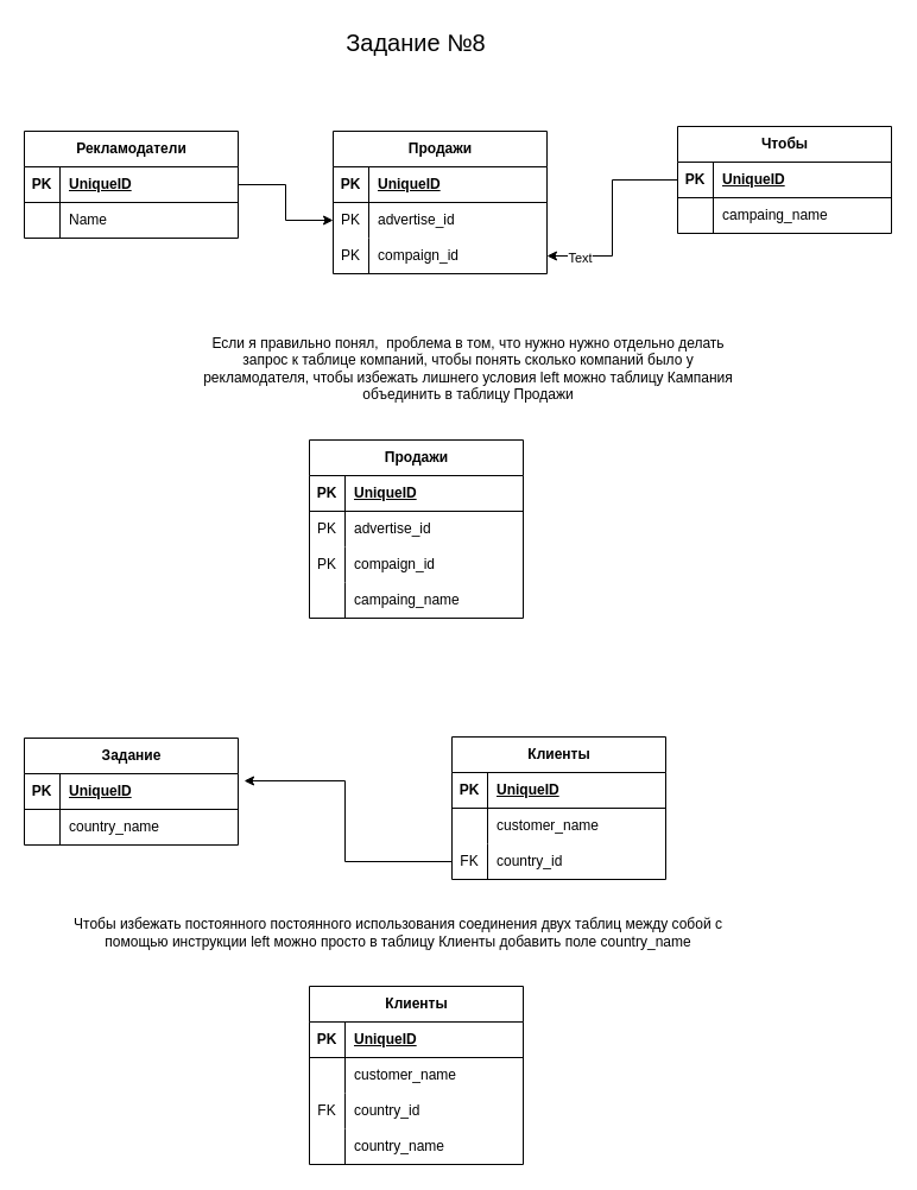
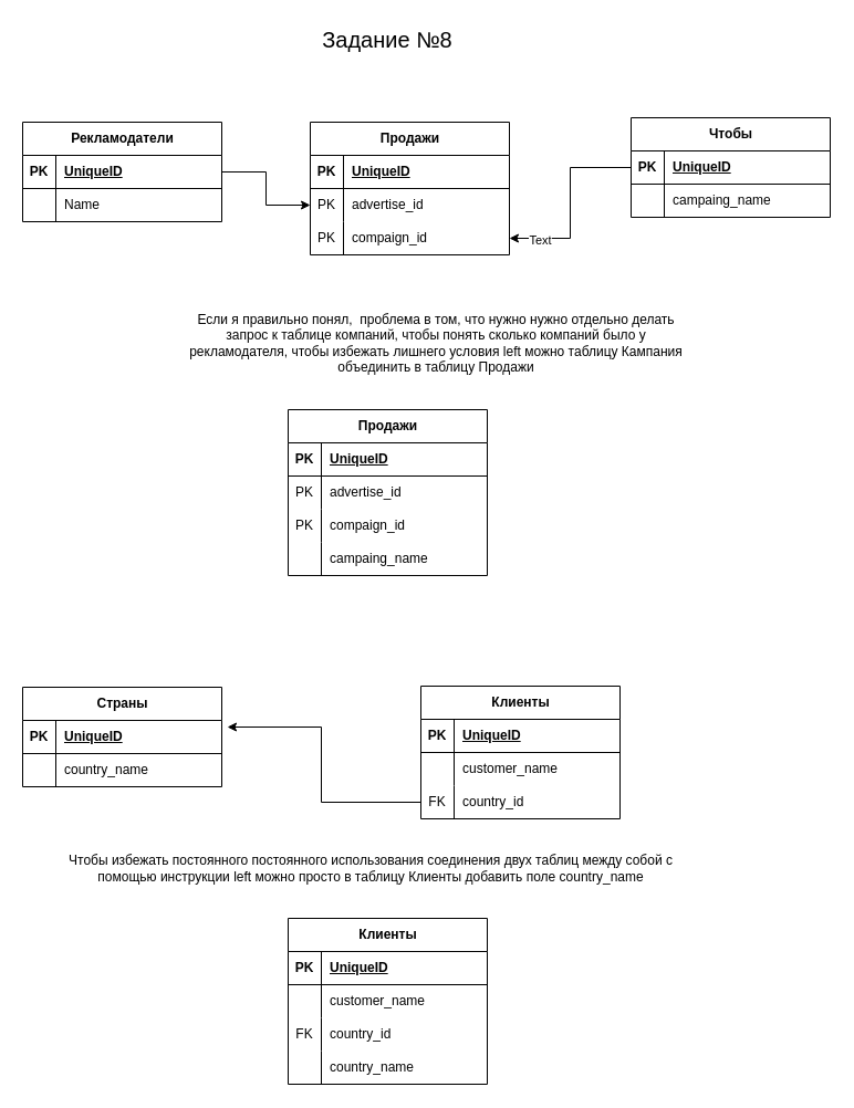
  <mxCell id="0" />
  <mxCell id="1" parent="0" />
  <mxCell id="2" value="Рекламодатели" style="shape=table;startSize=30;container=1;collapsible=1;childLayout=tableLayout;fixedRows=1;rowLines=0;fontStyle=1;align=center;resizeLast=1;html=1;" vertex="1" parent="1"><mxGeometry x="20" y="110" width="180" height="90" as="geometry" /></mxCell>
  <mxCell id="3" value="" style="shape=tableRow;horizontal=0;startSize=0;swimlaneHead=0;swimlaneBody=0;fillColor=none;collapsible=0;dropTarget=0;points=[[0,0.5],[1,0.5]];portConstraint=eastwest;top=0;left=0;right=0;bottom=1;" vertex="1" parent="2"><mxGeometry y="30" width="180" height="30" as="geometry" /></mxCell>
  <mxCell id="4" value="PK" style="shape=partialRectangle;connectable=0;fillColor=none;top=0;left=0;bottom=0;right=0;fontStyle=1;overflow=hidden;whiteSpace=wrap;html=1;" vertex="1" parent="3"><mxGeometry width="30" height="30" as="geometry"><mxRectangle width="30" height="30" as="alternateBounds" /></mxGeometry></mxCell>
  <mxCell id="5" value="UniqueID" style="shape=partialRectangle;connectable=0;fillColor=none;top=0;left=0;bottom=0;right=0;align=left;spacingLeft=6;fontStyle=5;overflow=hidden;whiteSpace=wrap;html=1;" vertex="1" parent="3"><mxGeometry x="30" width="150" height="30" as="geometry"><mxRectangle width="150" height="30" as="alternateBounds" /></mxGeometry></mxCell>
  <mxCell id="6" value="" style="shape=tableRow;horizontal=0;startSize=0;swimlaneHead=0;swimlaneBody=0;fillColor=none;collapsible=0;dropTarget=0;points=[[0,0.5],[1,0.5]];portConstraint=eastwest;top=0;left=0;right=0;bottom=0;" vertex="1" parent="2"><mxGeometry y="60" width="180" height="30" as="geometry" /></mxCell>
  <mxCell id="7" value="" style="shape=partialRectangle;connectable=0;fillColor=none;top=0;left=0;bottom=0;right=0;editable=1;overflow=hidden;whiteSpace=wrap;html=1;" vertex="1" parent="6"><mxGeometry width="30" height="30" as="geometry"><mxRectangle width="30" height="30" as="alternateBounds" /></mxGeometry></mxCell>
  <mxCell id="8" value="Name" style="shape=partialRectangle;connectable=0;fillColor=none;top=0;left=0;bottom=0;right=0;align=left;spacingLeft=6;overflow=hidden;whiteSpace=wrap;html=1;" vertex="1" parent="6"><mxGeometry x="30" width="150" height="30" as="geometry"><mxRectangle width="150" height="30" as="alternateBounds" /></mxGeometry></mxCell>
  <mxCell id="9" value="&lt;font style=&quot;font-size: 20px;&quot;&gt;Задание №8&lt;/font&gt;" style="text;html=1;strokeColor=none;fillColor=none;align=center;verticalAlign=middle;whiteSpace=wrap;rounded=0;" vertex="1" parent="1"><mxGeometry x="140" y="20" width="420" height="30" as="geometry" /></mxCell>
  <mxCell id="10" value="Продажи" style="shape=table;startSize=30;container=1;collapsible=1;childLayout=tableLayout;fixedRows=1;rowLines=0;fontStyle=1;align=center;resizeLast=1;html=1;" vertex="1" parent="1"><mxGeometry x="280" y="110" width="180" height="120" as="geometry" /></mxCell>
  <mxCell id="11" value="" style="shape=tableRow;horizontal=0;startSize=0;swimlaneHead=0;swimlaneBody=0;fillColor=none;collapsible=0;dropTarget=0;points=[[0,0.5],[1,0.5]];portConstraint=eastwest;top=0;left=0;right=0;bottom=1;" vertex="1" parent="10"><mxGeometry y="30" width="180" height="30" as="geometry" /></mxCell>
  <mxCell id="12" value="PK" style="shape=partialRectangle;connectable=0;fillColor=none;top=0;left=0;bottom=0;right=0;fontStyle=1;overflow=hidden;whiteSpace=wrap;html=1;" vertex="1" parent="11"><mxGeometry width="30" height="30" as="geometry"><mxRectangle width="30" height="30" as="alternateBounds" /></mxGeometry></mxCell>
  <mxCell id="13" value="UniqueID" style="shape=partialRectangle;connectable=0;fillColor=none;top=0;left=0;bottom=0;right=0;align=left;spacingLeft=6;fontStyle=5;overflow=hidden;whiteSpace=wrap;html=1;" vertex="1" parent="11"><mxGeometry x="30" width="150" height="30" as="geometry"><mxRectangle width="150" height="30" as="alternateBounds" /></mxGeometry></mxCell>
  <mxCell id="14" value="" style="shape=tableRow;horizontal=0;startSize=0;swimlaneHead=0;swimlaneBody=0;fillColor=none;collapsible=0;dropTarget=0;points=[[0,0.5],[1,0.5]];portConstraint=eastwest;top=0;left=0;right=0;bottom=0;" vertex="1" parent="10"><mxGeometry y="60" width="180" height="30" as="geometry" /></mxCell>
  <mxCell id="15" value="PK" style="shape=partialRectangle;connectable=0;fillColor=none;top=0;left=0;bottom=0;right=0;editable=1;overflow=hidden;whiteSpace=wrap;html=1;" vertex="1" parent="14"><mxGeometry width="30" height="30" as="geometry"><mxRectangle width="30" height="30" as="alternateBounds" /></mxGeometry></mxCell>
  <mxCell id="16" value="advertise_id" style="shape=partialRectangle;connectable=0;fillColor=none;top=0;left=0;bottom=0;right=0;align=left;spacingLeft=6;overflow=hidden;whiteSpace=wrap;html=1;" vertex="1" parent="14"><mxGeometry x="30" width="150" height="30" as="geometry"><mxRectangle width="150" height="30" as="alternateBounds" /></mxGeometry></mxCell>
  <mxCell id="17" value="" style="shape=tableRow;horizontal=0;startSize=0;swimlaneHead=0;swimlaneBody=0;fillColor=none;collapsible=0;dropTarget=0;points=[[0,0.5],[1,0.5]];portConstraint=eastwest;top=0;left=0;right=0;bottom=0;" vertex="1" parent="10"><mxGeometry y="90" width="180" height="30" as="geometry" /></mxCell>
  <mxCell id="18" value="PK" style="shape=partialRectangle;connectable=0;fillColor=none;top=0;left=0;bottom=0;right=0;editable=1;overflow=hidden;whiteSpace=wrap;html=1;" vertex="1" parent="17"><mxGeometry width="30" height="30" as="geometry"><mxRectangle width="30" height="30" as="alternateBounds" /></mxGeometry></mxCell>
  <mxCell id="19" value="compaign_id" style="shape=partialRectangle;connectable=0;fillColor=none;top=0;left=0;bottom=0;right=0;align=left;spacingLeft=6;overflow=hidden;whiteSpace=wrap;html=1;" vertex="1" parent="17"><mxGeometry x="30" width="150" height="30" as="geometry"><mxRectangle width="150" height="30" as="alternateBounds" /></mxGeometry></mxCell>
  <mxCell id="20" value="Чтобы" style="shape=table;startSize=30;container=1;collapsible=1;childLayout=tableLayout;fixedRows=1;rowLines=0;fontStyle=1;align=center;resizeLast=1;html=1;" vertex="1" parent="1"><mxGeometry x="570" y="106" width="180" height="90" as="geometry" /></mxCell>
  <mxCell id="21" value="" style="shape=tableRow;horizontal=0;startSize=0;swimlaneHead=0;swimlaneBody=0;fillColor=none;collapsible=0;dropTarget=0;points=[[0,0.5],[1,0.5]];portConstraint=eastwest;top=0;left=0;right=0;bottom=1;" vertex="1" parent="20"><mxGeometry y="30" width="180" height="30" as="geometry" /></mxCell>
  <mxCell id="22" value="PK" style="shape=partialRectangle;connectable=0;fillColor=none;top=0;left=0;bottom=0;right=0;fontStyle=1;overflow=hidden;whiteSpace=wrap;html=1;" vertex="1" parent="21"><mxGeometry width="30" height="30" as="geometry"><mxRectangle width="30" height="30" as="alternateBounds" /></mxGeometry></mxCell>
  <mxCell id="23" value="UniqueID" style="shape=partialRectangle;connectable=0;fillColor=none;top=0;left=0;bottom=0;right=0;align=left;spacingLeft=6;fontStyle=5;overflow=hidden;whiteSpace=wrap;html=1;" vertex="1" parent="21"><mxGeometry x="30" width="150" height="30" as="geometry"><mxRectangle width="150" height="30" as="alternateBounds" /></mxGeometry></mxCell>
  <mxCell id="24" value="" style="shape=tableRow;horizontal=0;startSize=0;swimlaneHead=0;swimlaneBody=0;fillColor=none;collapsible=0;dropTarget=0;points=[[0,0.5],[1,0.5]];portConstraint=eastwest;top=0;left=0;right=0;bottom=0;" vertex="1" parent="20"><mxGeometry y="60" width="180" height="30" as="geometry" /></mxCell>
  <mxCell id="25" value="" style="shape=partialRectangle;connectable=0;fillColor=none;top=0;left=0;bottom=0;right=0;editable=1;overflow=hidden;whiteSpace=wrap;html=1;" vertex="1" parent="24"><mxGeometry width="30" height="30" as="geometry"><mxRectangle width="30" height="30" as="alternateBounds" /></mxGeometry></mxCell>
  <mxCell id="26" value="campaing_name" style="shape=partialRectangle;connectable=0;fillColor=none;top=0;left=0;bottom=0;right=0;align=left;spacingLeft=6;overflow=hidden;whiteSpace=wrap;html=1;" vertex="1" parent="24"><mxGeometry x="30" width="150" height="30" as="geometry"><mxRectangle width="150" height="30" as="alternateBounds" /></mxGeometry></mxCell>
  <mxCell id="27" style="edgeStyle=orthogonalEdgeStyle;rounded=0;orthogonalLoop=1;jettySize=auto;html=1;entryX=0;entryY=0.5;entryDx=0;entryDy=0;" edge="1" parent="1" source="3" target="14"><mxGeometry relative="1" as="geometry" /></mxCell>
  <mxCell id="28" style="edgeStyle=orthogonalEdgeStyle;rounded=0;orthogonalLoop=1;jettySize=auto;html=1;" edge="1" parent="1" source="21" target="17"><mxGeometry relative="1" as="geometry" /></mxCell>
  <mxCell id="29" value="Text" style="edgeLabel;html=1;align=center;verticalAlign=middle;resizable=0;points=[];" vertex="1" connectable="0" parent="28"><mxGeometry x="0.69" y="1" relative="1" as="geometry"><mxPoint as="offset" /></mxGeometry></mxCell>
  <mxCell id="30" value="Если я правильно понял,&amp;nbsp; проблема в том, что нужно нужно отдельно делать запрос к таблице компаний, чтобы понять сколько компаний было у рекламодателя, чтобы избежать лишнего условия left можно таблицу Кампания объединить в таблицу Продажи" style="text;html=1;strokeColor=none;fillColor=none;align=center;verticalAlign=middle;whiteSpace=wrap;rounded=0;" vertex="1" parent="1"><mxGeometry x="169" y="290" width="450" height="40" as="geometry" /></mxCell>
  <mxCell id="31" value="Продажи" style="shape=table;startSize=30;container=1;collapsible=1;childLayout=tableLayout;fixedRows=1;rowLines=0;fontStyle=1;align=center;resizeLast=1;html=1;" vertex="1" parent="1"><mxGeometry x="260" y="370" width="180" height="150" as="geometry" /></mxCell>
  <mxCell id="32" value="" style="shape=tableRow;horizontal=0;startSize=0;swimlaneHead=0;swimlaneBody=0;fillColor=none;collapsible=0;dropTarget=0;points=[[0,0.5],[1,0.5]];portConstraint=eastwest;top=0;left=0;right=0;bottom=1;" vertex="1" parent="31"><mxGeometry y="30" width="180" height="30" as="geometry" /></mxCell>
  <mxCell id="33" value="PK" style="shape=partialRectangle;connectable=0;fillColor=none;top=0;left=0;bottom=0;right=0;fontStyle=1;overflow=hidden;whiteSpace=wrap;html=1;" vertex="1" parent="32"><mxGeometry width="30" height="30" as="geometry"><mxRectangle width="30" height="30" as="alternateBounds" /></mxGeometry></mxCell>
  <mxCell id="34" value="UniqueID" style="shape=partialRectangle;connectable=0;fillColor=none;top=0;left=0;bottom=0;right=0;align=left;spacingLeft=6;fontStyle=5;overflow=hidden;whiteSpace=wrap;html=1;" vertex="1" parent="32"><mxGeometry x="30" width="150" height="30" as="geometry"><mxRectangle width="150" height="30" as="alternateBounds" /></mxGeometry></mxCell>
  <mxCell id="35" value="" style="shape=tableRow;horizontal=0;startSize=0;swimlaneHead=0;swimlaneBody=0;fillColor=none;collapsible=0;dropTarget=0;points=[[0,0.5],[1,0.5]];portConstraint=eastwest;top=0;left=0;right=0;bottom=0;" vertex="1" parent="31"><mxGeometry y="60" width="180" height="30" as="geometry" /></mxCell>
  <mxCell id="36" value="PK" style="shape=partialRectangle;connectable=0;fillColor=none;top=0;left=0;bottom=0;right=0;editable=1;overflow=hidden;whiteSpace=wrap;html=1;" vertex="1" parent="35"><mxGeometry width="30" height="30" as="geometry"><mxRectangle width="30" height="30" as="alternateBounds" /></mxGeometry></mxCell>
  <mxCell id="37" value="advertise_id" style="shape=partialRectangle;connectable=0;fillColor=none;top=0;left=0;bottom=0;right=0;align=left;spacingLeft=6;overflow=hidden;whiteSpace=wrap;html=1;" vertex="1" parent="35"><mxGeometry x="30" width="150" height="30" as="geometry"><mxRectangle width="150" height="30" as="alternateBounds" /></mxGeometry></mxCell>
  <mxCell id="38" value="" style="shape=tableRow;horizontal=0;startSize=0;swimlaneHead=0;swimlaneBody=0;fillColor=none;collapsible=0;dropTarget=0;points=[[0,0.5],[1,0.5]];portConstraint=eastwest;top=0;left=0;right=0;bottom=0;" vertex="1" parent="31"><mxGeometry y="90" width="180" height="30" as="geometry" /></mxCell>
  <mxCell id="39" value="PK" style="shape=partialRectangle;connectable=0;fillColor=none;top=0;left=0;bottom=0;right=0;editable=1;overflow=hidden;whiteSpace=wrap;html=1;" vertex="1" parent="38"><mxGeometry width="30" height="30" as="geometry"><mxRectangle width="30" height="30" as="alternateBounds" /></mxGeometry></mxCell>
  <mxCell id="40" value="compaign_id" style="shape=partialRectangle;connectable=0;fillColor=none;top=0;left=0;bottom=0;right=0;align=left;spacingLeft=6;overflow=hidden;whiteSpace=wrap;html=1;" vertex="1" parent="38"><mxGeometry x="30" width="150" height="30" as="geometry"><mxRectangle width="150" height="30" as="alternateBounds" /></mxGeometry></mxCell>
  <mxCell id="41" value="" style="shape=tableRow;horizontal=0;startSize=0;swimlaneHead=0;swimlaneBody=0;fillColor=none;collapsible=0;dropTarget=0;points=[[0,0.5],[1,0.5]];portConstraint=eastwest;top=0;left=0;right=0;bottom=0;" vertex="1" parent="31"><mxGeometry y="120" width="180" height="30" as="geometry" /></mxCell>
  <mxCell id="42" value="" style="shape=partialRectangle;connectable=0;fillColor=none;top=0;left=0;bottom=0;right=0;editable=1;overflow=hidden;whiteSpace=wrap;html=1;" vertex="1" parent="41"><mxGeometry width="30" height="30" as="geometry"><mxRectangle width="30" height="30" as="alternateBounds" /></mxGeometry></mxCell>
  <mxCell id="43" value="campaing_name" style="shape=partialRectangle;connectable=0;fillColor=none;top=0;left=0;bottom=0;right=0;align=left;spacingLeft=6;overflow=hidden;whiteSpace=wrap;html=1;" vertex="1" parent="41"><mxGeometry x="30" width="150" height="30" as="geometry"><mxRectangle width="150" height="30" as="alternateBounds" /></mxGeometry></mxCell>
- <mxCell id="44" value="Задание" style="shape=table;startSize=30;container=1;collapsible=1;childLayout=tableLayout;fixedRows=1;rowLines=0;fontStyle=1;align=center;resizeLast=1;html=1;" vertex="1" parent="1"><mxGeometry x="20" y="621" width="180" height="90" as="geometry" /></mxCell>
+ <mxCell id="44" value="Страны" style="shape=table;startSize=30;container=1;collapsible=1;childLayout=tableLayout;fixedRows=1;rowLines=0;fontStyle=1;align=center;resizeLast=1;html=1;" vertex="1" parent="1"><mxGeometry x="20" y="621" width="180" height="90" as="geometry" /></mxCell>
  <mxCell id="45" value="" style="shape=tableRow;horizontal=0;startSize=0;swimlaneHead=0;swimlaneBody=0;fillColor=none;collapsible=0;dropTarget=0;points=[[0,0.5],[1,0.5]];portConstraint=eastwest;top=0;left=0;right=0;bottom=1;" vertex="1" parent="44"><mxGeometry y="30" width="180" height="30" as="geometry" /></mxCell>
  <mxCell id="46" value="PK" style="shape=partialRectangle;connectable=0;fillColor=none;top=0;left=0;bottom=0;right=0;fontStyle=1;overflow=hidden;whiteSpace=wrap;html=1;" vertex="1" parent="45"><mxGeometry width="30" height="30" as="geometry"><mxRectangle width="30" height="30" as="alternateBounds" /></mxGeometry></mxCell>
  <mxCell id="47" value="UniqueID" style="shape=partialRectangle;connectable=0;fillColor=none;top=0;left=0;bottom=0;right=0;align=left;spacingLeft=6;fontStyle=5;overflow=hidden;whiteSpace=wrap;html=1;" vertex="1" parent="45"><mxGeometry x="30" width="150" height="30" as="geometry"><mxRectangle width="150" height="30" as="alternateBounds" /></mxGeometry></mxCell>
  <mxCell id="48" value="" style="shape=tableRow;horizontal=0;startSize=0;swimlaneHead=0;swimlaneBody=0;fillColor=none;collapsible=0;dropTarget=0;points=[[0,0.5],[1,0.5]];portConstraint=eastwest;top=0;left=0;right=0;bottom=0;" vertex="1" parent="44"><mxGeometry y="60" width="180" height="30" as="geometry" /></mxCell>
  <mxCell id="49" value="" style="shape=partialRectangle;connectable=0;fillColor=none;top=0;left=0;bottom=0;right=0;editable=1;overflow=hidden;whiteSpace=wrap;html=1;" vertex="1" parent="48"><mxGeometry width="30" height="30" as="geometry"><mxRectangle width="30" height="30" as="alternateBounds" /></mxGeometry></mxCell>
  <mxCell id="50" value="country_name" style="shape=partialRectangle;connectable=0;fillColor=none;top=0;left=0;bottom=0;right=0;align=left;spacingLeft=6;overflow=hidden;whiteSpace=wrap;html=1;" vertex="1" parent="48"><mxGeometry x="30" width="150" height="30" as="geometry"><mxRectangle width="150" height="30" as="alternateBounds" /></mxGeometry></mxCell>
  <mxCell id="51" value="Клиенты" style="shape=table;startSize=30;container=1;collapsible=1;childLayout=tableLayout;fixedRows=1;rowLines=0;fontStyle=1;align=center;resizeLast=1;html=1;" vertex="1" parent="1"><mxGeometry x="380" y="620" width="180" height="120" as="geometry" /></mxCell>
  <mxCell id="52" value="" style="shape=tableRow;horizontal=0;startSize=0;swimlaneHead=0;swimlaneBody=0;fillColor=none;collapsible=0;dropTarget=0;points=[[0,0.5],[1,0.5]];portConstraint=eastwest;top=0;left=0;right=0;bottom=1;" vertex="1" parent="51"><mxGeometry y="30" width="180" height="30" as="geometry" /></mxCell>
  <mxCell id="53" value="PK" style="shape=partialRectangle;connectable=0;fillColor=none;top=0;left=0;bottom=0;right=0;fontStyle=1;overflow=hidden;whiteSpace=wrap;html=1;" vertex="1" parent="52"><mxGeometry width="30" height="30" as="geometry"><mxRectangle width="30" height="30" as="alternateBounds" /></mxGeometry></mxCell>
  <mxCell id="54" value="UniqueID" style="shape=partialRectangle;connectable=0;fillColor=none;top=0;left=0;bottom=0;right=0;align=left;spacingLeft=6;fontStyle=5;overflow=hidden;whiteSpace=wrap;html=1;" vertex="1" parent="52"><mxGeometry x="30" width="150" height="30" as="geometry"><mxRectangle width="150" height="30" as="alternateBounds" /></mxGeometry></mxCell>
  <mxCell id="55" value="" style="shape=tableRow;horizontal=0;startSize=0;swimlaneHead=0;swimlaneBody=0;fillColor=none;collapsible=0;dropTarget=0;points=[[0,0.5],[1,0.5]];portConstraint=eastwest;top=0;left=0;right=0;bottom=0;" vertex="1" parent="51"><mxGeometry y="60" width="180" height="30" as="geometry" /></mxCell>
  <mxCell id="56" value="" style="shape=partialRectangle;connectable=0;fillColor=none;top=0;left=0;bottom=0;right=0;editable=1;overflow=hidden;whiteSpace=wrap;html=1;" vertex="1" parent="55"><mxGeometry width="30" height="30" as="geometry"><mxRectangle width="30" height="30" as="alternateBounds" /></mxGeometry></mxCell>
  <mxCell id="57" value="customer_name" style="shape=partialRectangle;connectable=0;fillColor=none;top=0;left=0;bottom=0;right=0;align=left;spacingLeft=6;overflow=hidden;whiteSpace=wrap;html=1;" vertex="1" parent="55"><mxGeometry x="30" width="150" height="30" as="geometry"><mxRectangle width="150" height="30" as="alternateBounds" /></mxGeometry></mxCell>
  <mxCell id="58" value="" style="shape=tableRow;horizontal=0;startSize=0;swimlaneHead=0;swimlaneBody=0;fillColor=none;collapsible=0;dropTarget=0;points=[[0,0.5],[1,0.5]];portConstraint=eastwest;top=0;left=0;right=0;bottom=0;" vertex="1" parent="51"><mxGeometry y="90" width="180" height="30" as="geometry" /></mxCell>
  <mxCell id="59" value="FK" style="shape=partialRectangle;connectable=0;fillColor=none;top=0;left=0;bottom=0;right=0;editable=1;overflow=hidden;whiteSpace=wrap;html=1;" vertex="1" parent="58"><mxGeometry width="30" height="30" as="geometry"><mxRectangle width="30" height="30" as="alternateBounds" /></mxGeometry></mxCell>
  <mxCell id="60" value="country_id" style="shape=partialRectangle;connectable=0;fillColor=none;top=0;left=0;bottom=0;right=0;align=left;spacingLeft=6;overflow=hidden;whiteSpace=wrap;html=1;" vertex="1" parent="58"><mxGeometry x="30" width="150" height="30" as="geometry"><mxRectangle width="150" height="30" as="alternateBounds" /></mxGeometry></mxCell>
  <mxCell id="61" style="edgeStyle=orthogonalEdgeStyle;rounded=0;orthogonalLoop=1;jettySize=auto;html=1;entryX=1.028;entryY=0.2;entryDx=0;entryDy=0;entryPerimeter=0;" edge="1" parent="1" source="58" target="45"><mxGeometry relative="1" as="geometry" /></mxCell>
  <mxCell id="62" value="Чтобы избежать постоянного постоянного использования соединения двух таблиц между собой с помощью инструкции left можно просто в таблицу Клиенты добавить поле country_name" style="text;html=1;strokeColor=none;fillColor=none;align=center;verticalAlign=middle;whiteSpace=wrap;rounded=0;" vertex="1" parent="1"><mxGeometry x="60" y="760" width="550" height="50" as="geometry" /></mxCell>
  <mxCell id="63" value="Клиенты" style="shape=table;startSize=30;container=1;collapsible=1;childLayout=tableLayout;fixedRows=1;rowLines=0;fontStyle=1;align=center;resizeLast=1;html=1;" vertex="1" parent="1"><mxGeometry x="260" y="830" width="180" height="150" as="geometry" /></mxCell>
  <mxCell id="64" value="" style="shape=tableRow;horizontal=0;startSize=0;swimlaneHead=0;swimlaneBody=0;fillColor=none;collapsible=0;dropTarget=0;points=[[0,0.5],[1,0.5]];portConstraint=eastwest;top=0;left=0;right=0;bottom=1;" vertex="1" parent="63"><mxGeometry y="30" width="180" height="30" as="geometry" /></mxCell>
  <mxCell id="65" value="PK" style="shape=partialRectangle;connectable=0;fillColor=none;top=0;left=0;bottom=0;right=0;fontStyle=1;overflow=hidden;whiteSpace=wrap;html=1;" vertex="1" parent="64"><mxGeometry width="30" height="30" as="geometry"><mxRectangle width="30" height="30" as="alternateBounds" /></mxGeometry></mxCell>
  <mxCell id="66" value="UniqueID" style="shape=partialRectangle;connectable=0;fillColor=none;top=0;left=0;bottom=0;right=0;align=left;spacingLeft=6;fontStyle=5;overflow=hidden;whiteSpace=wrap;html=1;" vertex="1" parent="64"><mxGeometry x="30" width="150" height="30" as="geometry"><mxRectangle width="150" height="30" as="alternateBounds" /></mxGeometry></mxCell>
  <mxCell id="67" value="" style="shape=tableRow;horizontal=0;startSize=0;swimlaneHead=0;swimlaneBody=0;fillColor=none;collapsible=0;dropTarget=0;points=[[0,0.5],[1,0.5]];portConstraint=eastwest;top=0;left=0;right=0;bottom=0;" vertex="1" parent="63"><mxGeometry y="60" width="180" height="30" as="geometry" /></mxCell>
  <mxCell id="68" value="" style="shape=partialRectangle;connectable=0;fillColor=none;top=0;left=0;bottom=0;right=0;editable=1;overflow=hidden;whiteSpace=wrap;html=1;" vertex="1" parent="67"><mxGeometry width="30" height="30" as="geometry"><mxRectangle width="30" height="30" as="alternateBounds" /></mxGeometry></mxCell>
  <mxCell id="69" value="customer_name" style="shape=partialRectangle;connectable=0;fillColor=none;top=0;left=0;bottom=0;right=0;align=left;spacingLeft=6;overflow=hidden;whiteSpace=wrap;html=1;" vertex="1" parent="67"><mxGeometry x="30" width="150" height="30" as="geometry"><mxRectangle width="150" height="30" as="alternateBounds" /></mxGeometry></mxCell>
  <mxCell id="70" value="" style="shape=tableRow;horizontal=0;startSize=0;swimlaneHead=0;swimlaneBody=0;fillColor=none;collapsible=0;dropTarget=0;points=[[0,0.5],[1,0.5]];portConstraint=eastwest;top=0;left=0;right=0;bottom=0;" vertex="1" parent="63"><mxGeometry y="90" width="180" height="30" as="geometry" /></mxCell>
  <mxCell id="71" value="FK" style="shape=partialRectangle;connectable=0;fillColor=none;top=0;left=0;bottom=0;right=0;editable=1;overflow=hidden;whiteSpace=wrap;html=1;" vertex="1" parent="70"><mxGeometry width="30" height="30" as="geometry"><mxRectangle width="30" height="30" as="alternateBounds" /></mxGeometry></mxCell>
  <mxCell id="72" value="country_id" style="shape=partialRectangle;connectable=0;fillColor=none;top=0;left=0;bottom=0;right=0;align=left;spacingLeft=6;overflow=hidden;whiteSpace=wrap;html=1;" vertex="1" parent="70"><mxGeometry x="30" width="150" height="30" as="geometry"><mxRectangle width="150" height="30" as="alternateBounds" /></mxGeometry></mxCell>
  <mxCell id="73" value="" style="shape=tableRow;horizontal=0;startSize=0;swimlaneHead=0;swimlaneBody=0;fillColor=none;collapsible=0;dropTarget=0;points=[[0,0.5],[1,0.5]];portConstraint=eastwest;top=0;left=0;right=0;bottom=0;" vertex="1" parent="63"><mxGeometry y="120" width="180" height="30" as="geometry" /></mxCell>
  <mxCell id="74" value="" style="shape=partialRectangle;connectable=0;fillColor=none;top=0;left=0;bottom=0;right=0;editable=1;overflow=hidden;whiteSpace=wrap;html=1;" vertex="1" parent="73"><mxGeometry width="30" height="30" as="geometry"><mxRectangle width="30" height="30" as="alternateBounds" /></mxGeometry></mxCell>
  <mxCell id="75" value="country_name" style="shape=partialRectangle;connectable=0;fillColor=none;top=0;left=0;bottom=0;right=0;align=left;spacingLeft=6;overflow=hidden;whiteSpace=wrap;html=1;" vertex="1" parent="73"><mxGeometry x="30" width="150" height="30" as="geometry"><mxRectangle width="150" height="30" as="alternateBounds" /></mxGeometry></mxCell>
